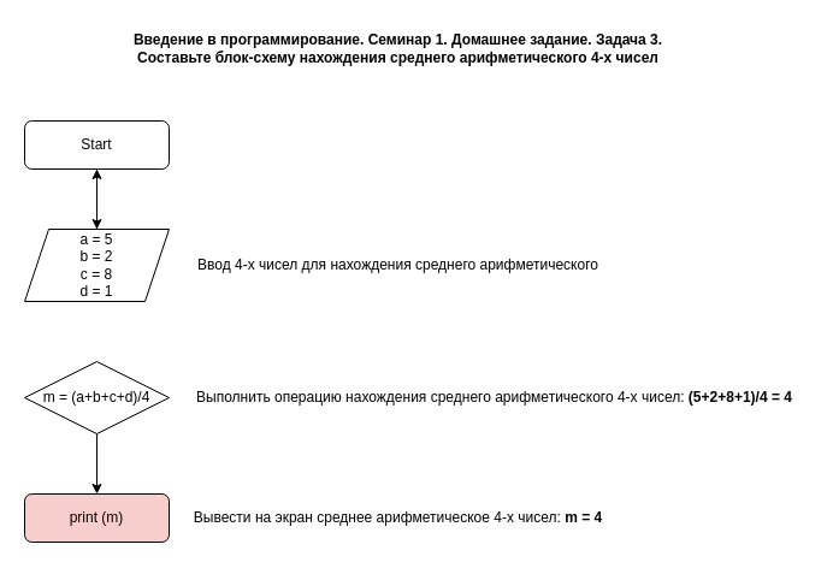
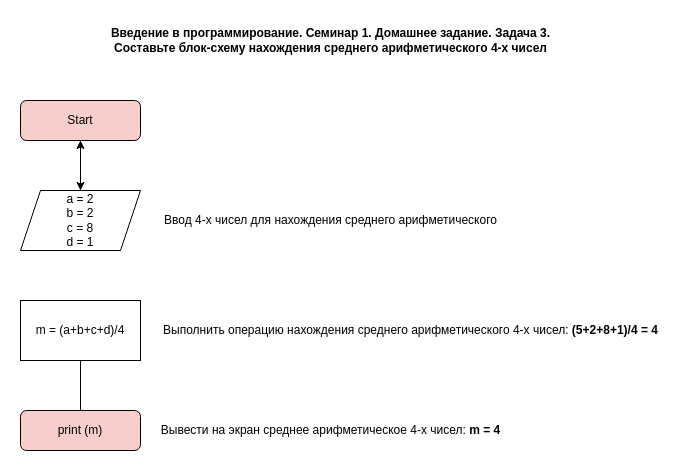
  <mxCell id="0" />
  <mxCell id="1" parent="0" />
  <mxCell id="2" value="" style="edgeStyle=orthogonalEdgeStyle;rounded=0;orthogonalLoop=1;jettySize=auto;html=1;" edge="1" parent="1" source="3"><mxGeometry relative="1" as="geometry"><mxPoint x="80" y="190" as="targetPoint" /></mxGeometry></mxCell>
- <mxCell id="3" value="Start" style="rounded=1;whiteSpace=wrap;html=1;fontSize=12;glass=0;strokeWidth=1;shadow=0;" vertex="1" parent="1"><mxGeometry x="20" y="100" width="120" height="40" as="geometry" /></mxCell>
+ <mxCell id="3" value="Start" style="rounded=1;whiteSpace=wrap;html=1;fontSize=12;glass=0;strokeWidth=1;shadow=0;fillColor=#f8cecc;" vertex="1" parent="1"><mxGeometry x="20" y="100" width="120" height="40" as="geometry" /></mxCell>
  <mxCell id="4" value="print (m)" style="rounded=1;whiteSpace=wrap;html=1;fontSize=12;glass=0;strokeWidth=1;shadow=0;fillColor=#f8cecc;" vertex="1" parent="1"><mxGeometry x="20" y="410" width="120" height="40" as="geometry" /></mxCell>
  <mxCell id="5" value="" style="edgeStyle=orthogonalEdgeStyle;rounded=0;orthogonalLoop=1;jettySize=auto;html=1;" edge="1" parent="1" source="6" target="3"><mxGeometry relative="1" as="geometry" /></mxCell>
- <mxCell id="6" value="a = 5&lt;br&gt;b = 2&lt;br&gt;c = 8&lt;br&gt;d = 1" style="shape=parallelogram;perimeter=parallelogramPerimeter;whiteSpace=wrap;html=1;fixedSize=1;" vertex="1" parent="1"><mxGeometry x="20" y="190" width="120" height="60" as="geometry" /></mxCell>
- <mxCell id="7" value="" style="edgeStyle=orthogonalEdgeStyle;rounded=0;orthogonalLoop=1;jettySize=auto;html=1;" edge="1" parent="1" source="8" target="4"><mxGeometry relative="1" as="geometry" /></mxCell>
- <mxCell id="8" value="m = (a+b+c+d)/4" style="rhombus;whiteSpace=wrap;html=1;" vertex="1" parent="1"><mxGeometry x="20" y="300" width="120" height="60" as="geometry" /></mxCell>
+ <mxCell id="6" value="a = 2&lt;br&gt;b = 2&lt;br&gt;c = 8&lt;br&gt;d = 1" style="shape=parallelogram;perimeter=parallelogramPerimeter;whiteSpace=wrap;html=1;fixedSize=1;" vertex="1" parent="1"><mxGeometry x="20" y="190" width="120" height="60" as="geometry" /></mxCell>
+ <mxCell id="7" value="" style="edgeStyle=orthogonalEdgeStyle;rounded=0;orthogonalLoop=1;jettySize=auto;html=1;endArrow=none;" edge="1" parent="1" source="8" target="4"><mxGeometry relative="1" as="geometry" /></mxCell>
+ <mxCell id="8" value="m = (a+b+c+d)/4" style="rounded=0;whiteSpace=wrap;html=1;" vertex="1" parent="1"><mxGeometry x="20" y="300" width="120" height="60" as="geometry" /></mxCell>
  <mxCell id="9" value="Выполнить операцию нахождения среднего арифметического 4-х чисел: &lt;b&gt;(5+2+8+1)/4 = 4&lt;/b&gt;" style="text;html=1;align=center;verticalAlign=middle;resizable=0;points=[];autosize=1;strokeColor=none;fillColor=none;" vertex="1" parent="1"><mxGeometry x="150" y="315" width="520" height="30" as="geometry" /></mxCell>
  <mxCell id="10" value="Вывести на экран среднее арифметическое 4-х чисел: &lt;b&gt;m = 4&lt;/b&gt;" style="text;html=1;align=center;verticalAlign=middle;resizable=0;points=[];autosize=1;strokeColor=none;fillColor=none;" vertex="1" parent="1"><mxGeometry x="150" y="415" width="360" height="30" as="geometry" /></mxCell>
  <mxCell id="11" value="Ввод 4-х чисел для нахождения среднего арифметического" style="text;html=1;align=center;verticalAlign=middle;resizable=0;points=[];autosize=1;strokeColor=none;fillColor=none;" vertex="1" parent="1"><mxGeometry x="150" y="205" width="360" height="30" as="geometry" /></mxCell>
  <mxCell id="12" value="&lt;b&gt;Введение в программирование. Семинар 1. Домашнее задание. Задача 3.&lt;br&gt;&lt;/b&gt;&lt;div&gt;&lt;b&gt;Составьте блок-схему&amp;nbsp;&lt;span style=&quot;background-color: initial;&quot;&gt;нахождения среднего&amp;nbsp;&lt;/span&gt;&lt;span style=&quot;background-color: initial;&quot;&gt;арифметического 4-х&amp;nbsp;&lt;/span&gt;&lt;span style=&quot;background-color: initial;&quot;&gt;чисел&lt;/span&gt;&lt;/b&gt;&lt;/div&gt;" style="text;html=1;align=center;verticalAlign=middle;resizable=0;points=[];autosize=1;strokeColor=none;fillColor=none;" vertex="1" parent="1"><mxGeometry x="100" y="20" width="460" height="40" as="geometry" /></mxCell>
